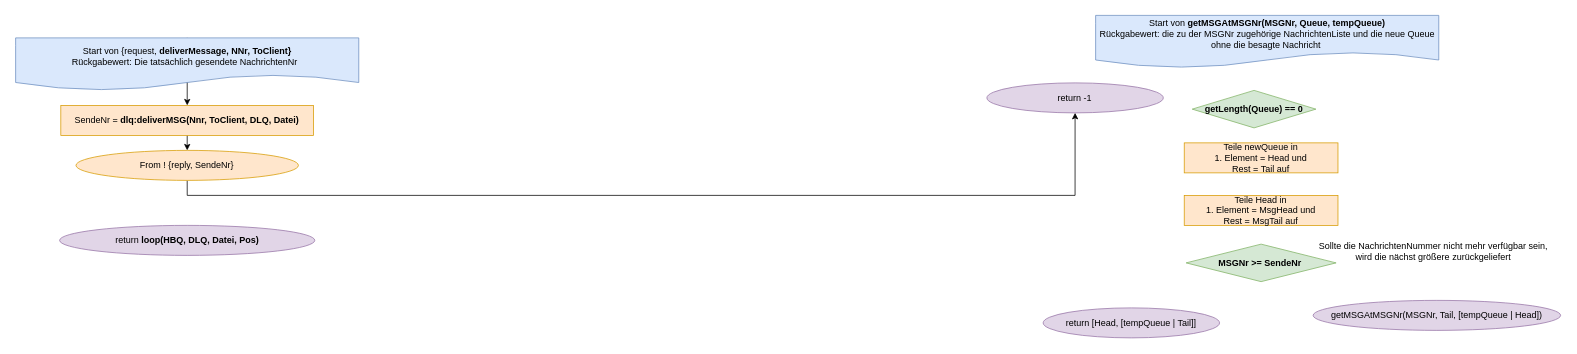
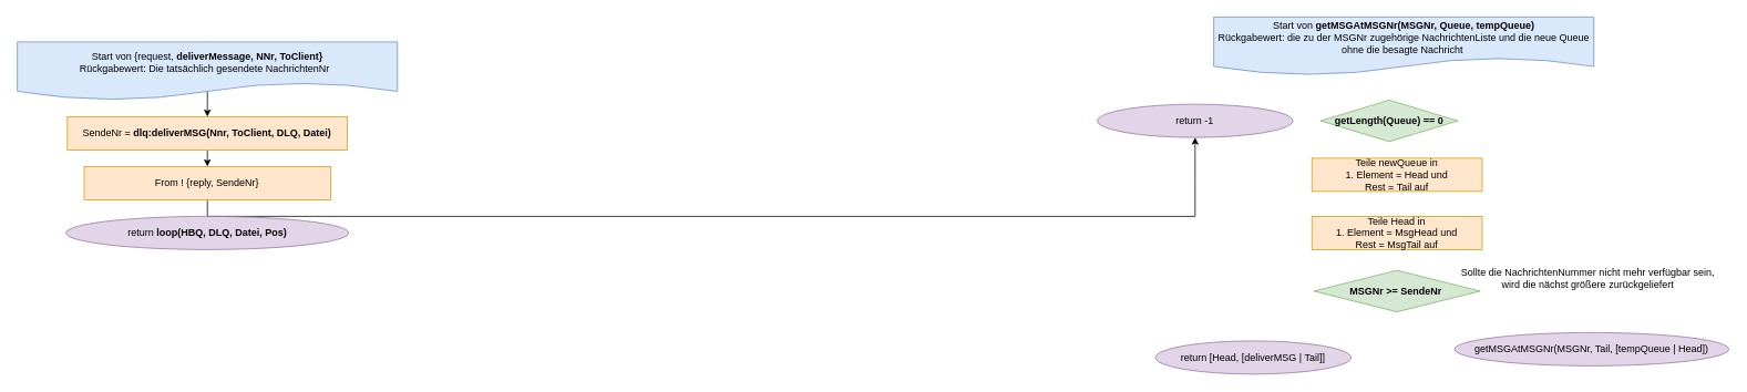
  <mxCell id="0" />
  <mxCell id="1" parent="0" />
  <mxCell id="2" value="Start von &lt;b&gt;getMSGAtMSGNr(MSGNr, Queue, tempQueue)&lt;/b&gt;&lt;br&gt;Rückgabewert: die zu der MSGNr zugehörige NachrichtenListe und die neue Queue ohne die besagte Nachricht&amp;nbsp;" style="shape=document;whiteSpace=wrap;html=1;boundedLbl=1;fillColor=#dae8fc;strokeColor=#6c8ebf;" parent="1" vertex="1"><mxGeometry x="1460" y="20" width="457.53" height="70" as="geometry" /></mxCell>
  <mxCell id="3" value="getLength(Queue) == 0" style="rhombus;whiteSpace=wrap;html=1;rounded=0;fillColor=#d5e8d4;strokeColor=#82b366;fontStyle=1" parent="1" vertex="1"><mxGeometry x="1588.76" y="120" width="165" height="50" as="geometry" /></mxCell>
  <mxCell id="4" value="Teile newQueue in&lt;br&gt;1. Element = Head und&lt;br&gt;Rest = Tail auf" style="rounded=0;whiteSpace=wrap;html=1;fillColor=#ffe6cc;strokeColor=#d79b00;" parent="1" vertex="1"><mxGeometry x="1578.14" y="190" width="205" height="40" as="geometry" /></mxCell>
- <mxCell id="5" value="return -1" style="ellipse;whiteSpace=wrap;html=1;rounded=0;fillColor=#e1d5e7;strokeColor=#9673a6;" parent="1" vertex="1"><mxGeometry x="1315" y="110" width="235.23" height="40" as="geometry" /></mxCell>
+ <mxCell id="5" value="return -1" style="ellipse;whiteSpace=wrap;html=1;rounded=0;fillColor=#e1d5e7;strokeColor=#9673a6;" parent="1" vertex="1"><mxGeometry x="1320" y="125" width="235.23" height="40" as="geometry" /></mxCell>
  <mxCell id="6" value="Sollte die NachrichtenNummer nicht mehr verfügbar sein, &lt;br&gt;wird die nächst größere zurückgeliefert" style="text;html=1;align=center;verticalAlign=middle;resizable=0;points=[];autosize=1;strokeColor=none;fillColor=none;" parent="1" vertex="1"><mxGeometry x="1750" y="320" width="320" height="30" as="geometry" /></mxCell>
  <mxCell id="7" value="MSGNr &amp;gt;= SendeNr&amp;nbsp;" style="rhombus;whiteSpace=wrap;html=1;rounded=0;fillColor=#d5e8d4;strokeColor=#82b366;fontStyle=1" parent="1" vertex="1"><mxGeometry x="1580.64" y="325" width="200" height="50" as="geometry" /></mxCell>
  <mxCell id="8" value="Teile Head in&lt;br&gt;1. Element = MsgHead und&lt;br&gt;Rest = MsgTail auf" style="rounded=0;whiteSpace=wrap;html=1;fillColor=#ffe6cc;strokeColor=#d79b00;" parent="1" vertex="1"><mxGeometry x="1578.14" y="260" width="205" height="40" as="geometry" /></mxCell>
- <mxCell id="9" value="return [Head, [tempQueue | Tail]]" style="ellipse;whiteSpace=wrap;html=1;rounded=0;fillColor=#e1d5e7;strokeColor=#9673a6;" parent="1" vertex="1"><mxGeometry x="1390" y="410" width="235.23" height="40" as="geometry" /></mxCell>
+ <mxCell id="9" value="return [Head, [deliverMSG | Tail]]" style="ellipse;whiteSpace=wrap;html=1;rounded=0;fillColor=#e1d5e7;strokeColor=#9673a6;" parent="1" vertex="1"><mxGeometry x="1390" y="410" width="235.23" height="40" as="geometry" /></mxCell>
  <mxCell id="10" value="getMSGAtMSGNr(MSGNr, Tail, [tempQueue | Head])" style="ellipse;whiteSpace=wrap;html=1;rounded=0;fillColor=#e1d5e7;strokeColor=#9673a6;" parent="1" vertex="1"><mxGeometry x="1750" y="400" width="330" height="40" as="geometry" /></mxCell>
  <mxCell id="11" style="edgeStyle=orthogonalEdgeStyle;rounded=0;orthogonalLoop=1;jettySize=auto;html=1;exitX=0.5;exitY=0;exitDx=0;exitDy=0;entryX=0.5;entryY=0;entryDx=0;entryDy=0;" edge="1" parent="1" source="12" target="14"><mxGeometry relative="1" as="geometry"><Array as="points"><mxPoint x="249" y="60" /><mxPoint x="249" y="60" /></Array></mxGeometry></mxCell>
  <mxCell id="12" value="Start von {request,&amp;nbsp;&lt;b&gt;deliverMessage, NNr, ToClient}&lt;/b&gt;&lt;br&gt;Rückgabewert: Die tatsächlich gesendete NachrichtenNr&amp;nbsp;&amp;nbsp;" style="shape=document;whiteSpace=wrap;html=1;boundedLbl=1;fillColor=#dae8fc;strokeColor=#6c8ebf;" parent="1" vertex="1"><mxGeometry x="20" y="50" width="457.53" height="70" as="geometry" /></mxCell>
  <mxCell id="13" style="edgeStyle=orthogonalEdgeStyle;rounded=0;orthogonalLoop=1;jettySize=auto;html=1;exitX=0.5;exitY=1;exitDx=0;exitDy=0;entryX=0.5;entryY=0;entryDx=0;entryDy=0;" parent="1" source="14" target="16" edge="1"><mxGeometry relative="1" as="geometry" /></mxCell>
  <mxCell id="14" value="SendeNr = &lt;b&gt;dlq:deliverMSG(Nnr, ToClient, DLQ, Datei)&lt;/b&gt;" style="rounded=0;whiteSpace=wrap;html=1;fillColor=#ffe6cc;strokeColor=#d79b00;" parent="1" vertex="1"><mxGeometry x="80.27" y="140" width="337.03" height="40" as="geometry" /></mxCell>
  <mxCell id="15" style="edgeStyle=orthogonalEdgeStyle;rounded=0;orthogonalLoop=1;jettySize=auto;html=1;exitX=0.5;exitY=1;exitDx=0;exitDy=0;" parent="1" source="16" target="5" edge="1"><mxGeometry relative="1" as="geometry" /></mxCell>
- <mxCell id="16" value="From ! {reply, SendeNr}" style="ellipse;whiteSpace=wrap;html=1;fillColor=#ffe6cc;strokeColor=#d79b00;" parent="1" vertex="1"><mxGeometry x="100.49" y="200" width="296.56" height="40" as="geometry" /></mxCell>
- <mxCell id="17" value="return &lt;b&gt;loop(HBQ, DLQ, Datei, Pos)&lt;/b&gt;" style="ellipse;whiteSpace=wrap;html=1;rounded=0;fillColor=#e1d5e7;strokeColor=#9673a6;" parent="1" vertex="1"><mxGeometry x="78.65" y="300" width="340.23" height="40" as="geometry" /></mxCell>
+ <mxCell id="16" value="From ! {reply, SendeNr}" style="rounded=0;whiteSpace=wrap;html=1;fillColor=#ffe6cc;strokeColor=#d79b00;" parent="1" vertex="1"><mxGeometry x="100.49" y="200" width="296.56" height="40" as="geometry" /></mxCell>
+ <mxCell id="17" value="return &lt;b&gt;loop(HBQ, DLQ, Datei, Pos)&lt;/b&gt;" style="ellipse;whiteSpace=wrap;html=1;rounded=0;fillColor=#e1d5e7;strokeColor=#9673a6;" parent="1" vertex="1"><mxGeometry x="78.65" y="260" width="340.23" height="40" as="geometry" /></mxCell>
